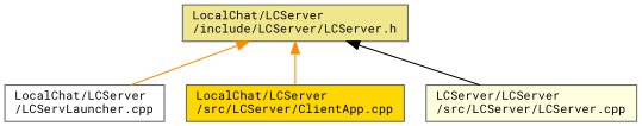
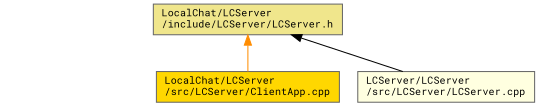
  digraph {
    fontname="Roboto Mono"
    node [color=grey40 fontname="Roboto Mono" fontsize=10 shape=box style=filled]
    edge [color=darkorange dir=back fontname="Roboto Mono" fontsize=10 labelfontname=Helvetica labelfontsize=10 style=solid]
    n1 [color=gray40 fillcolor=khaki fontcolor=black height=0.2 label="LocalChat/LCServer\l/include/LCServer/LCServer.h" width=0.4]
-   n2 [fillcolor=white height=0.2 label="LocalChat/LCServer\l/LCServLauncher.cpp" width=0.4]
    n3 [fillcolor=gold height=0.2 label="LocalChat/LCServer\l/src/LCServer/ClientApp.cpp" width=0.4]
    n4 [fillcolor=lightyellow height=0.2 label="LCServer/LCServer\l/src/LCServer/LCServer.cpp" width=0.4]
-   n1 -> n2
    n1 -> n3
    n1 -> n4 [color=black]
  }
